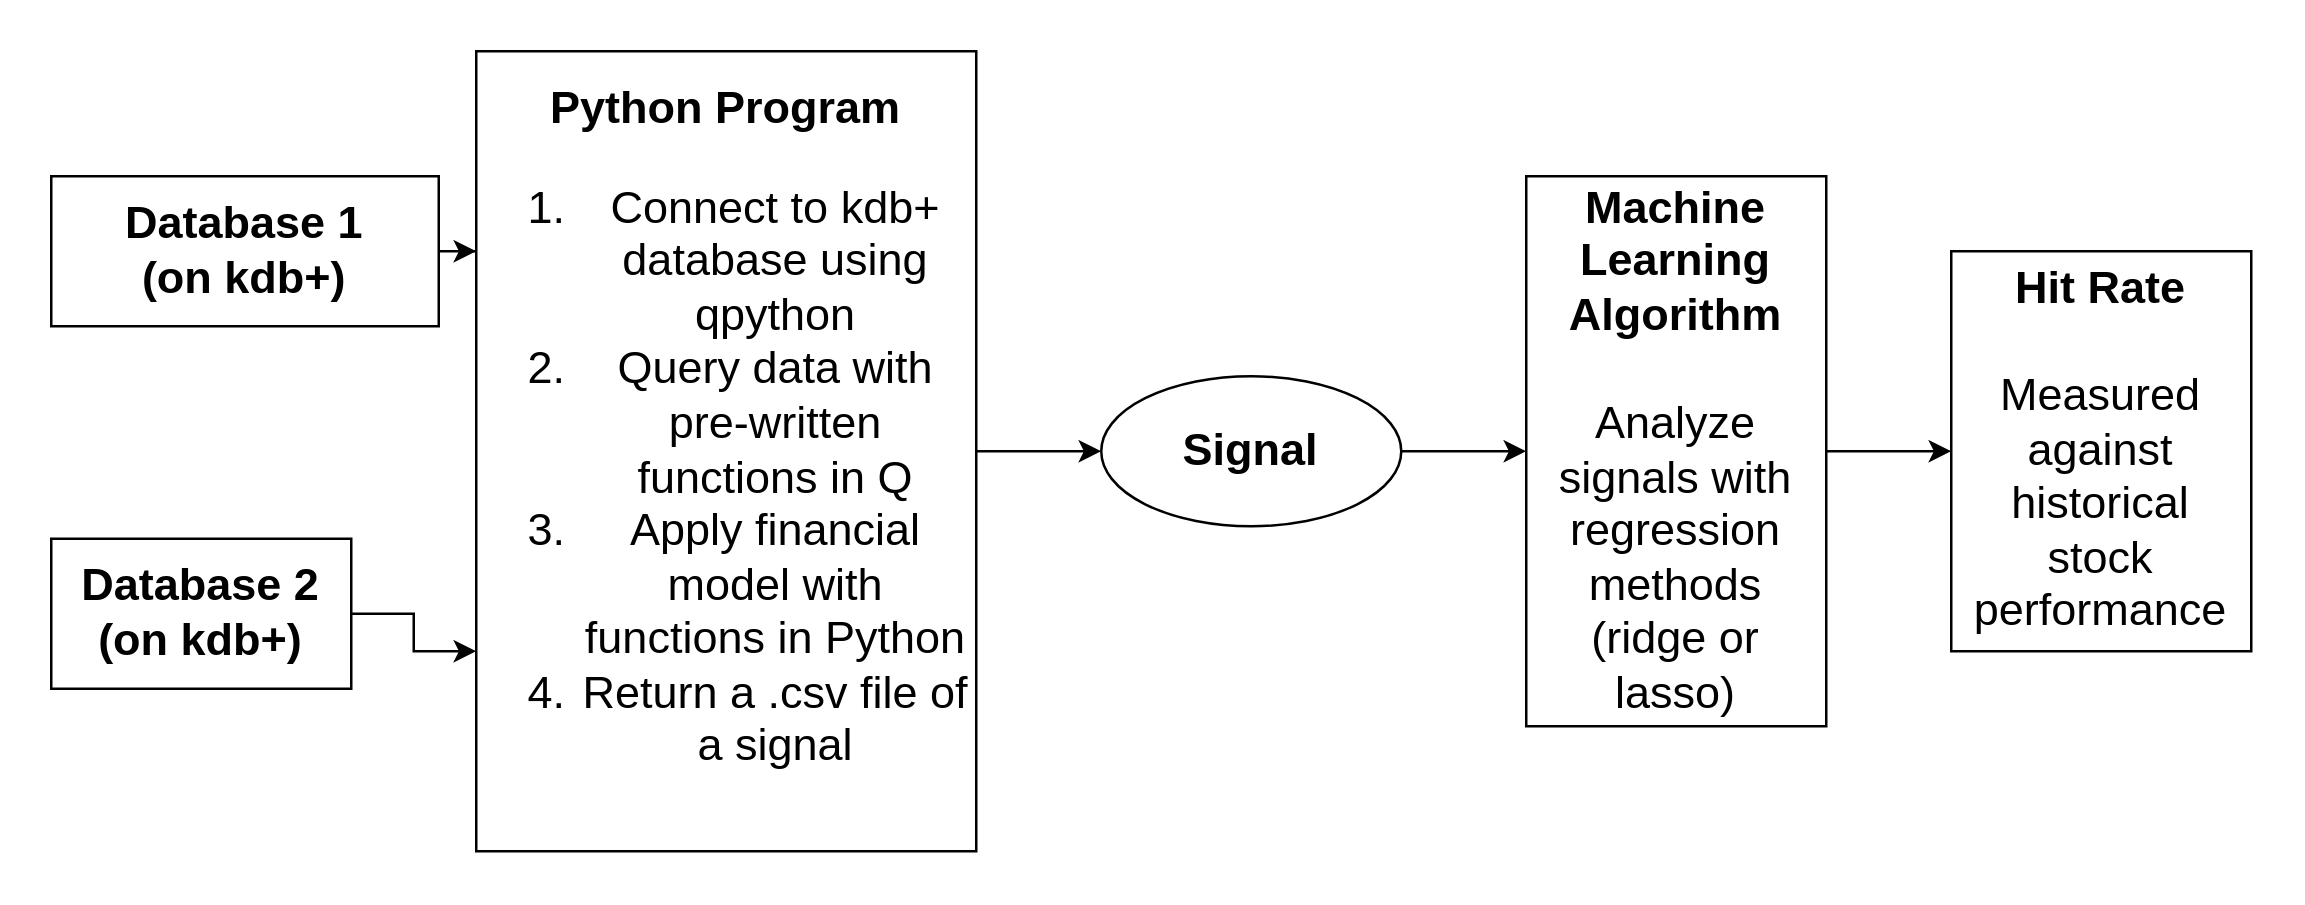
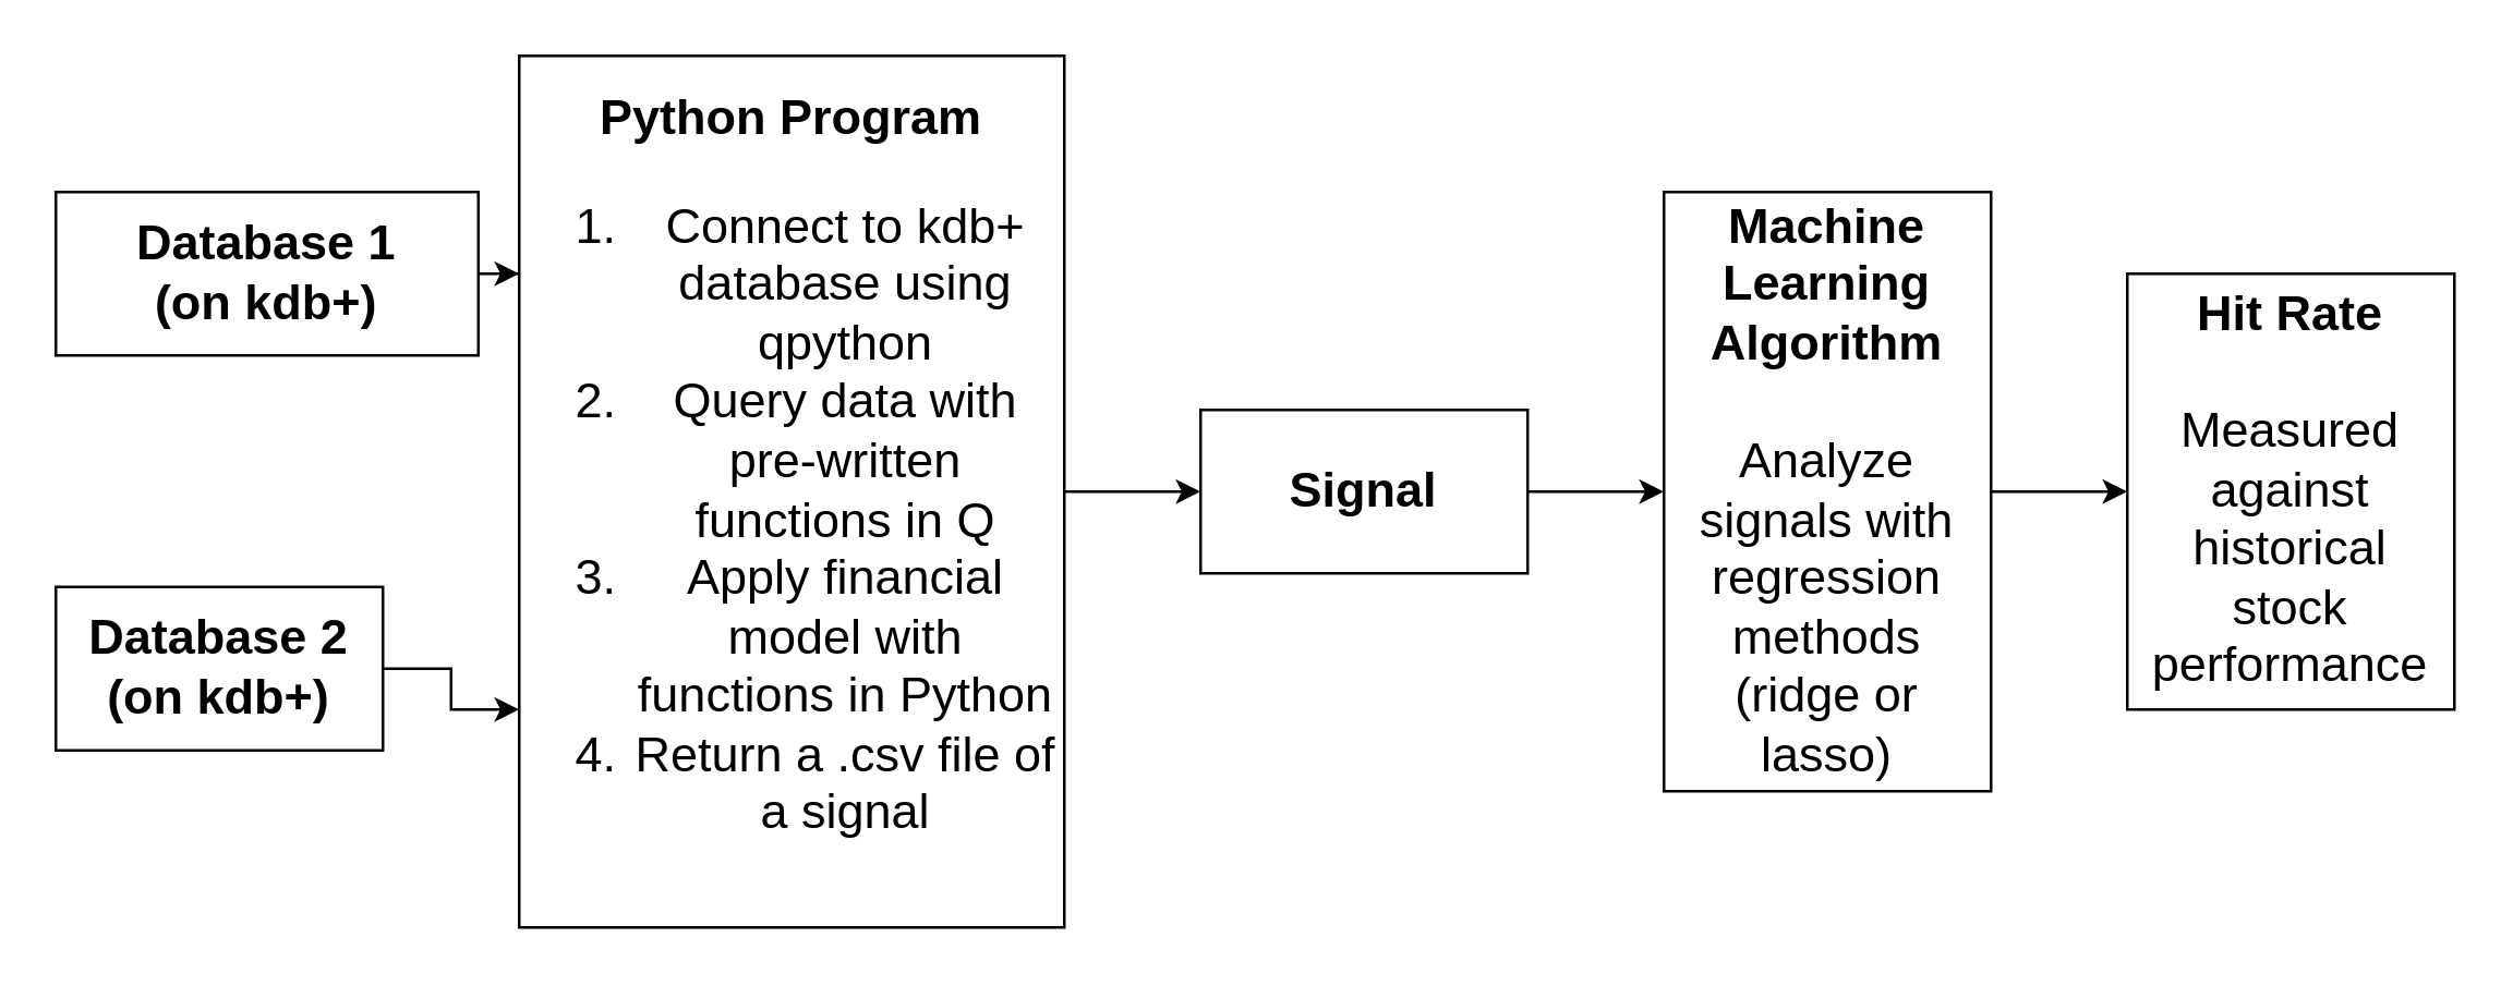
  <mxCell id="0" />
  <mxCell id="1" parent="0" />
  <mxCell id="2" value="" style="edgeStyle=orthogonalEdgeStyle;rounded=0;orthogonalLoop=1;jettySize=auto;html=1;entryX=0;entryY=0.25;entryDx=0;entryDy=0;" parent="1" source="3" target="5" edge="1"><mxGeometry relative="1" as="geometry" /></mxCell>
  <mxCell id="3" value="&lt;b style=&quot;font-size: 18px&quot;&gt;Database 1&lt;br&gt;(on kdb+)&lt;/b&gt;" style="rounded=0;whiteSpace=wrap;html=1;" parent="1" vertex="1"><mxGeometry x="20" y="70" width="155" height="60" as="geometry" /></mxCell>
  <mxCell id="4" value="" style="edgeStyle=orthogonalEdgeStyle;rounded=0;orthogonalLoop=1;jettySize=auto;html=1;" parent="1" source="5" target="7" edge="1"><mxGeometry relative="1" as="geometry" /></mxCell>
  <mxCell id="5" value="&lt;font style=&quot;font-size: 18px&quot;&gt;&lt;b&gt;Python Program&lt;/b&gt;&lt;br&gt;&lt;/font&gt;&lt;ol style=&quot;font-size: 18px&quot;&gt;&lt;li&gt;&lt;font style=&quot;font-size: 18px&quot;&gt;Connect to kdb+ database using qpython&lt;/font&gt;&lt;/li&gt;&lt;li&gt;&lt;font style=&quot;font-size: 18px&quot;&gt;Query data with pre-written functions in Q&lt;/font&gt;&lt;/li&gt;&lt;li&gt;&lt;font style=&quot;font-size: 18px&quot;&gt;Apply financial model with functions in Python&lt;/font&gt;&lt;/li&gt;&lt;li&gt;&lt;font style=&quot;font-size: 18px&quot;&gt;Return a .csv file of a signal&lt;/font&gt;&lt;/li&gt;&lt;/ol&gt;" style="rounded=0;whiteSpace=wrap;html=1;" parent="1" vertex="1"><mxGeometry x="190" width="200" height="320" as="geometry" y="20" /></mxCell>
  <mxCell id="6" value="" style="edgeStyle=orthogonalEdgeStyle;rounded=0;orthogonalLoop=1;jettySize=auto;html=1;entryX=0;entryY=0.5;entryDx=0;entryDy=0;" parent="1" source="7" target="9" edge="1"><mxGeometry relative="1" as="geometry"><mxPoint x="620" y="180" as="targetPoint" /></mxGeometry></mxCell>
- <mxCell id="7" value="&lt;b&gt;&lt;font style=&quot;font-size: 18px&quot;&gt;Signal&lt;/font&gt;&lt;/b&gt;" style="ellipse;whiteSpace=wrap;html=1;" parent="1" vertex="1"><mxGeometry x="440" y="150" width="120" height="60" as="geometry" /></mxCell>
+ <mxCell id="7" value="&lt;b&gt;&lt;font style=&quot;font-size: 18px&quot;&gt;Signal&lt;/font&gt;&lt;/b&gt;" style="rounded=0;whiteSpace=wrap;html=1;" parent="1" vertex="1"><mxGeometry x="440" y="150" width="120" height="60" as="geometry" /></mxCell>
  <mxCell id="8" value="" style="edgeStyle=orthogonalEdgeStyle;rounded=0;orthogonalLoop=1;jettySize=auto;html=1;" parent="1" source="9" target="10" edge="1"><mxGeometry relative="1" as="geometry" /></mxCell>
  <mxCell id="9" value="&lt;font style=&quot;font-size: 18px&quot;&gt;&lt;b&gt;Machine Learning Algorithm&lt;br&gt;&lt;/b&gt;&lt;br&gt;Analyze signals with regression methods (ridge or lasso)&lt;/font&gt;" style="rounded=0;whiteSpace=wrap;html=1;align=center;" parent="1" vertex="1"><mxGeometry x="610" y="70" width="120" height="220" as="geometry" /></mxCell>
  <mxCell id="10" value="&lt;font style=&quot;font-size: 18px&quot;&gt;&lt;b&gt;Hit Rate&lt;br&gt;&lt;/b&gt;&lt;br&gt;Measured against historical stock performance&lt;br&gt;&lt;/font&gt;" style="rounded=0;whiteSpace=wrap;html=1;align=center;" parent="1" vertex="1"><mxGeometry x="780" y="100" width="120" height="160" as="geometry" /></mxCell>
  <mxCell id="11" style="edgeStyle=orthogonalEdgeStyle;rounded=0;orthogonalLoop=1;jettySize=auto;html=1;entryX=0;entryY=0.75;entryDx=0;entryDy=0;" parent="1" source="12" target="5" edge="1"><mxGeometry relative="1" as="geometry" /></mxCell>
  <mxCell id="12" value="&lt;b style=&quot;font-size: 18px&quot;&gt;Database 2&lt;br&gt;(on kdb+)&lt;/b&gt;" style="rounded=0;whiteSpace=wrap;html=1;" parent="1" vertex="1"><mxGeometry x="20" y="215" width="120" height="60" as="geometry" /></mxCell>
